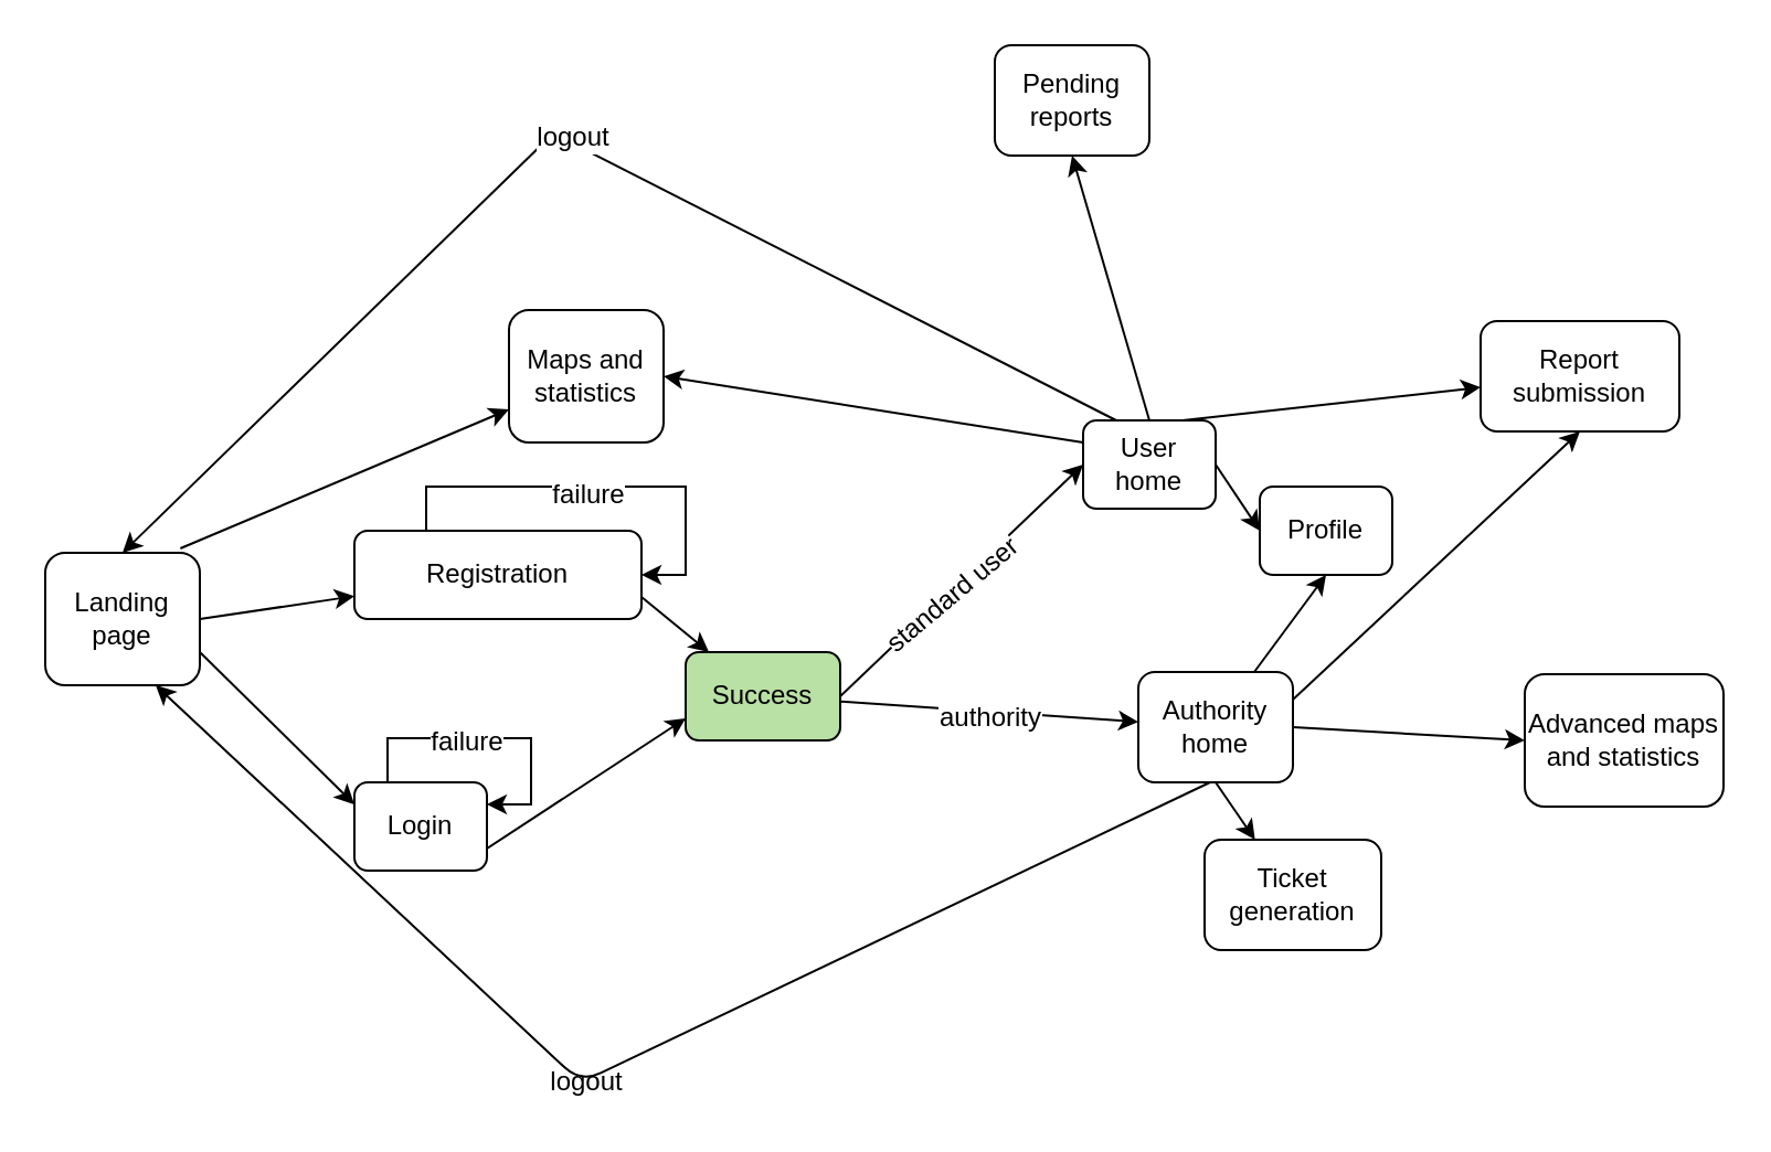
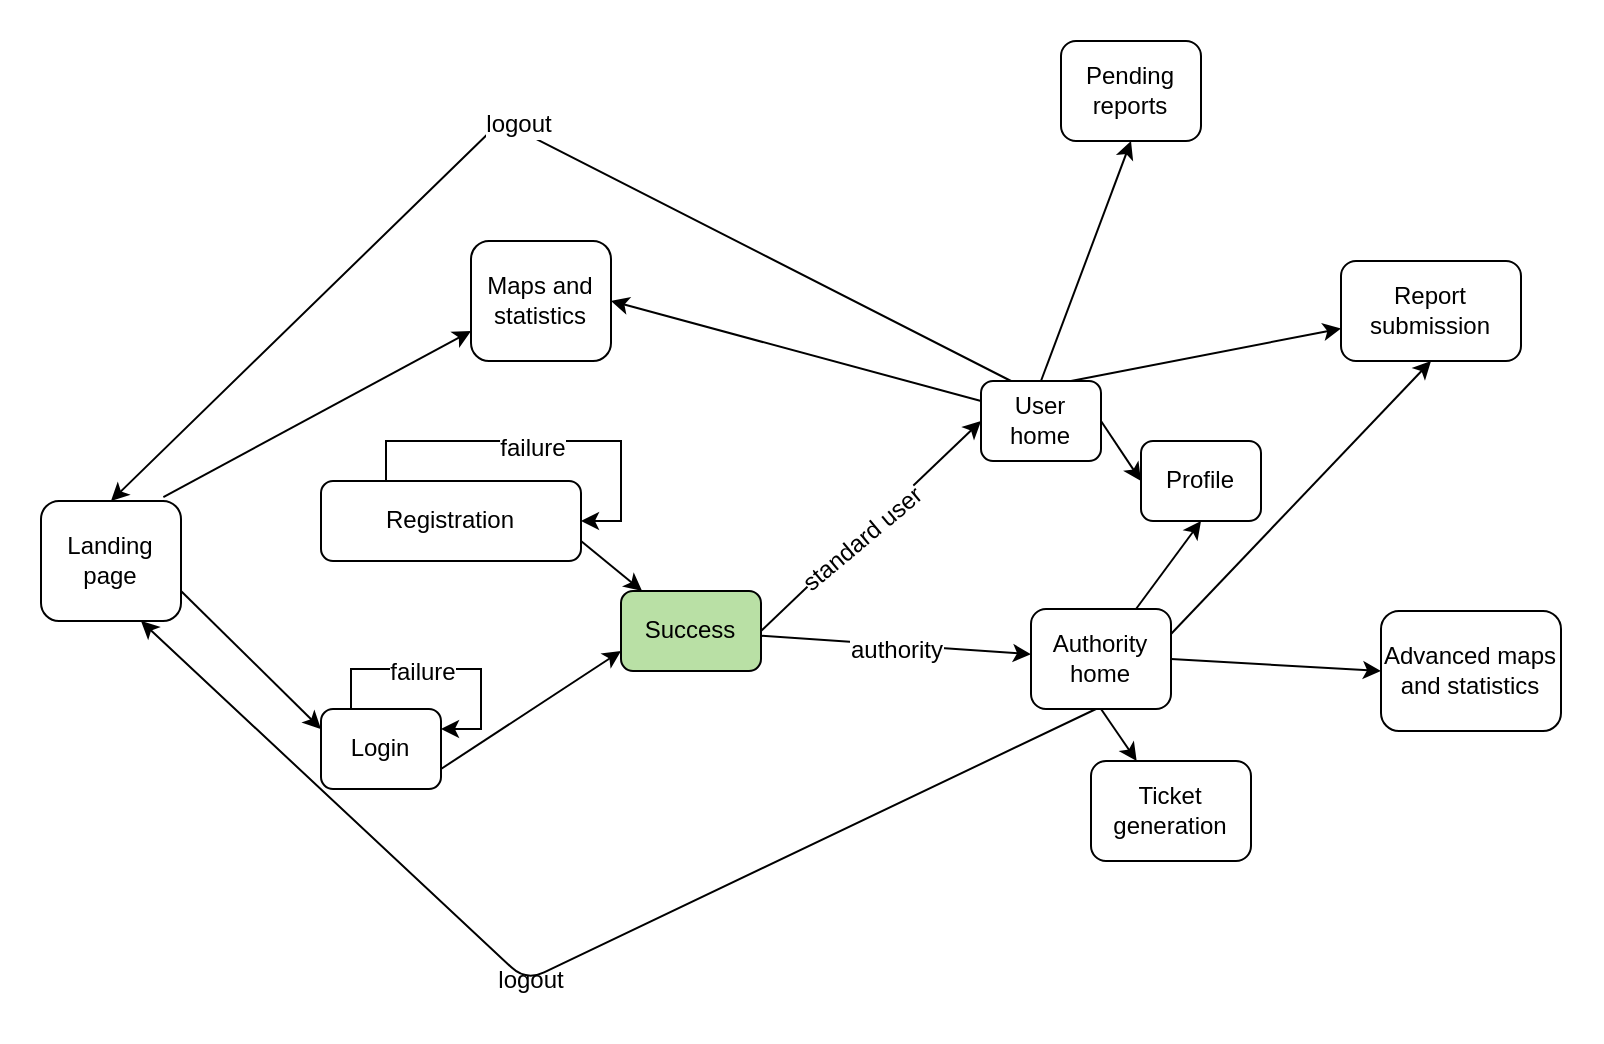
  <mxCell id="0" />
  <mxCell id="1" parent="0" />
  <mxCell id="2" value="Landing page" style="rounded=1;whiteSpace=wrap;html=1;" vertex="1" parent="1"><mxGeometry x="20" y="250" width="70" height="60" as="geometry" /></mxCell>
  <mxCell id="3" value="Login" style="rounded=1;whiteSpace=wrap;html=1;" vertex="1" parent="1"><mxGeometry x="160" y="354" width="60" height="40" as="geometry" /></mxCell>
  <mxCell id="4" value="Registration" style="rounded=1;whiteSpace=wrap;html=1;" vertex="1" parent="1"><mxGeometry x="160" y="240" width="130" height="40" as="geometry" /></mxCell>
- <mxCell id="5" value="Maps and statistics" style="rounded=1;whiteSpace=wrap;html=1;" vertex="1" parent="1"><mxGeometry x="230" y="140" width="70" height="60" as="geometry" /></mxCell>
- <mxCell id="6" value="" style="endArrow=classic;html=1;exitX=1;exitY=0.5;exitDx=0;exitDy=0;" edge="1" parent="1" source="2" target="4"><mxGeometry width="50" height="50" relative="1" as="geometry"><mxPoint x="110" y="290" as="sourcePoint" /><mxPoint x="160" y="240" as="targetPoint" /></mxGeometry></mxCell>
- <mxCell id="7" value="Report submission" style="rounded=1;whiteSpace=wrap;html=1;" vertex="1" parent="1"><mxGeometry x="670" y="145" width="90" height="50" as="geometry" /></mxCell>
+ <mxCell id="5" value="Maps and statistics" style="rounded=1;whiteSpace=wrap;html=1;" vertex="1" parent="1"><mxGeometry x="235" y="120" width="70" height="60" as="geometry" /></mxCell>
+ <mxCell id="7" value="Report submission" style="rounded=1;whiteSpace=wrap;html=1;" vertex="1" parent="1"><mxGeometry x="670" y="130" width="90" height="50" as="geometry" /></mxCell>
  <mxCell id="8" value="Success" style="rounded=1;whiteSpace=wrap;html=1;fillColor=#B9E0A5;" vertex="1" parent="1"><mxGeometry x="310" y="295" width="70" height="40" as="geometry" /></mxCell>
  <mxCell id="9" value="User home" style="rounded=1;whiteSpace=wrap;html=1;fillColor=#FFFFFF;" vertex="1" parent="1"><mxGeometry x="490" y="190" width="60" height="40" as="geometry" /></mxCell>
  <mxCell id="10" value="" style="endArrow=classic;html=1;entryX=0;entryY=0.5;entryDx=0;entryDy=0;exitX=1;exitY=0.5;exitDx=0;exitDy=0;" edge="1" parent="1" source="8" target="9"><mxGeometry width="50" height="50" relative="1" as="geometry"><mxPoint x="470" y="280" as="sourcePoint" /><mxPoint x="520" y="230" as="targetPoint" /><Array as="points" /></mxGeometry></mxCell>
  <mxCell id="11" value="standard user" style="text;html=1;align=center;verticalAlign=middle;resizable=0;points=[];;labelBackgroundColor=#ffffff;direction=west;rotation=-40;" vertex="1" connectable="0" parent="10"><mxGeometry x="-0.327" y="-5" relative="1" as="geometry"><mxPoint x="9.5" y="-13.5" as="offset" /></mxGeometry></mxCell>
  <mxCell id="12" value="" style="endArrow=classic;html=1;exitX=0.75;exitY=0;exitDx=0;exitDy=0;" edge="1" parent="1" source="9" target="7"><mxGeometry width="50" height="50" relative="1" as="geometry"><mxPoint x="480" y="90" as="sourcePoint" /><mxPoint x="530" y="40" as="targetPoint" /></mxGeometry></mxCell>
  <mxCell id="13" value="Profile" style="rounded=1;whiteSpace=wrap;html=1;fillColor=#FFFFFF;" vertex="1" parent="1"><mxGeometry x="570" y="220" width="60" height="40" as="geometry" /></mxCell>
  <mxCell id="14" value="" style="endArrow=classic;html=1;entryX=0;entryY=0.5;entryDx=0;entryDy=0;exitX=1;exitY=0.5;exitDx=0;exitDy=0;" edge="1" parent="1" source="9" target="13"><mxGeometry width="50" height="50" relative="1" as="geometry"><mxPoint x="640" y="190" as="sourcePoint" /><mxPoint x="560" y="290" as="targetPoint" /></mxGeometry></mxCell>
  <mxCell id="15" value="" style="endArrow=classic;html=1;" edge="1" parent="1" source="8" target="17"><mxGeometry width="50" height="50" relative="1" as="geometry"><mxPoint x="515" y="270" as="sourcePoint" /><mxPoint x="560" y="300" as="targetPoint" /></mxGeometry></mxCell>
  <mxCell id="16" value="authority" style="text;html=1;align=center;verticalAlign=middle;resizable=0;points=[];;labelBackgroundColor=#ffffff;rotation=0;" vertex="1" connectable="0" parent="15"><mxGeometry x="-0.436" y="2" relative="1" as="geometry"><mxPoint x="29.5" y="7" as="offset" /></mxGeometry></mxCell>
  <mxCell id="17" value="Authority home" style="rounded=1;whiteSpace=wrap;html=1;" vertex="1" parent="1"><mxGeometry x="515" y="304" width="70" height="50" as="geometry" /></mxCell>
  <mxCell id="18" value="" style="endArrow=classic;html=1;exitX=0.75;exitY=0;exitDx=0;exitDy=0;entryX=0.5;entryY=1;entryDx=0;entryDy=0;" edge="1" parent="1" source="17" target="13"><mxGeometry width="50" height="50" relative="1" as="geometry"><mxPoint x="610" y="260" as="sourcePoint" /><mxPoint x="670" y="240" as="targetPoint" /></mxGeometry></mxCell>
  <mxCell id="19" value="Advanced maps and statistics" style="rounded=1;whiteSpace=wrap;html=1;fillColor=#FFFFFF;" vertex="1" parent="1"><mxGeometry x="690" y="305" width="90" height="60" as="geometry" /></mxCell>
  <mxCell id="20" value="Ticket generation" style="rounded=1;whiteSpace=wrap;html=1;fillColor=#FFFFFF;" vertex="1" parent="1"><mxGeometry x="545" y="380" width="80" height="50" as="geometry" /></mxCell>
- <mxCell id="21" value="Pending reports" style="rounded=1;whiteSpace=wrap;html=1;fillColor=#FFFFFF;" vertex="1" parent="1"><mxGeometry x="450" y="20" width="70" height="50" as="geometry" /></mxCell>
+ <mxCell id="21" value="Pending reports" style="rounded=1;whiteSpace=wrap;html=1;fillColor=#FFFFFF;" vertex="1" parent="1"><mxGeometry x="530" y="20" width="70" height="50" as="geometry" /></mxCell>
  <mxCell id="22" value="" style="endArrow=classic;html=1;exitX=0.5;exitY=0;exitDx=0;exitDy=0;entryX=0.5;entryY=1;entryDx=0;entryDy=0;" edge="1" parent="1" source="9" target="21"><mxGeometry width="50" height="50" relative="1" as="geometry"><mxPoint x="540" y="125" as="sourcePoint" /><mxPoint x="590" y="75" as="targetPoint" /></mxGeometry></mxCell>
  <mxCell id="23" value="" style="endArrow=classic;html=1;entryX=0;entryY=0.5;entryDx=0;entryDy=0;exitX=1;exitY=0.5;exitDx=0;exitDy=0;" edge="1" parent="1" source="17" target="19"><mxGeometry width="50" height="50" relative="1" as="geometry"><mxPoint x="615" y="374" as="sourcePoint" /><mxPoint x="665" y="324" as="targetPoint" /></mxGeometry></mxCell>
  <mxCell id="24" value="" style="endArrow=classic;html=1;exitX=0.5;exitY=1;exitDx=0;exitDy=0;" edge="1" parent="1" source="17" target="20"><mxGeometry width="50" height="50" relative="1" as="geometry"><mxPoint x="500" y="440" as="sourcePoint" /><mxPoint x="550" y="390" as="targetPoint" /></mxGeometry></mxCell>
  <mxCell id="25" style="edgeStyle=orthogonalEdgeStyle;rounded=0;orthogonalLoop=1;jettySize=auto;html=1;exitX=0.25;exitY=0;exitDx=0;exitDy=0;entryX=1;entryY=0.5;entryDx=0;entryDy=0;" edge="1" parent="1" source="4" target="4"><mxGeometry relative="1" as="geometry" /></mxCell>
  <mxCell id="26" value="failure" style="text;html=1;align=center;verticalAlign=middle;resizable=0;points=[];;labelBackgroundColor=#ffffff;" vertex="1" connectable="0" parent="25"><mxGeometry x="-0.061" y="-3" relative="1" as="geometry"><mxPoint as="offset" /></mxGeometry></mxCell>
  <mxCell id="27" value="" style="endArrow=classic;html=1;exitX=1;exitY=0.75;exitDx=0;exitDy=0;" edge="1" parent="1" source="4" target="8"><mxGeometry width="50" height="50" relative="1" as="geometry"><mxPoint x="291.5" y="305" as="sourcePoint" /><mxPoint x="341.5" y="255" as="targetPoint" /></mxGeometry></mxCell>
  <mxCell id="28" style="edgeStyle=orthogonalEdgeStyle;rounded=0;orthogonalLoop=1;jettySize=auto;html=1;exitX=0.25;exitY=0;exitDx=0;exitDy=0;entryX=1;entryY=0.25;entryDx=0;entryDy=0;" edge="1" parent="1" source="3" target="3"><mxGeometry relative="1" as="geometry" /></mxCell>
  <mxCell id="29" value="failure" style="text;html=1;align=center;verticalAlign=middle;resizable=0;points=[];;labelBackgroundColor=#ffffff;" vertex="1" connectable="0" parent="28"><mxGeometry x="0.11" y="-2" relative="1" as="geometry"><mxPoint x="-20" y="-1" as="offset" /></mxGeometry></mxCell>
  <mxCell id="30" value="" style="endArrow=classic;html=1;exitX=1;exitY=0.75;exitDx=0;exitDy=0;entryX=0;entryY=0.75;entryDx=0;entryDy=0;" edge="1" parent="1" source="3" target="8"><mxGeometry width="50" height="50" relative="1" as="geometry"><mxPoint x="280" y="379" as="sourcePoint" /><mxPoint x="330" y="329" as="targetPoint" /></mxGeometry></mxCell>
  <mxCell id="31" value="" style="endArrow=classic;html=1;exitX=1;exitY=0.75;exitDx=0;exitDy=0;entryX=0;entryY=0.25;entryDx=0;entryDy=0;" edge="1" parent="1" source="2" target="3"><mxGeometry width="50" height="50" relative="1" as="geometry"><mxPoint x="100" y="355" as="sourcePoint" /><mxPoint x="150" y="305" as="targetPoint" /></mxGeometry></mxCell>
  <mxCell id="32" value="" style="endArrow=classic;html=1;exitX=0.874;exitY=-0.033;exitDx=0;exitDy=0;exitPerimeter=0;entryX=0;entryY=0.75;entryDx=0;entryDy=0;" edge="1" parent="1" source="2" target="5"><mxGeometry width="50" height="50" relative="1" as="geometry"><mxPoint x="100" y="205" as="sourcePoint" /><mxPoint x="150" y="155" as="targetPoint" /></mxGeometry></mxCell>
  <mxCell id="33" value="" style="endArrow=classic;html=1;entryX=1;entryY=0.5;entryDx=0;entryDy=0;exitX=0;exitY=0.25;exitDx=0;exitDy=0;" edge="1" parent="1" source="9" target="5"><mxGeometry width="50" height="50" relative="1" as="geometry"><mxPoint x="409.5" y="200" as="sourcePoint" /><mxPoint x="459.5" y="150" as="targetPoint" /></mxGeometry></mxCell>
  <mxCell id="34" value="" style="endArrow=classic;html=1;entryX=0.5;entryY=1;entryDx=0;entryDy=0;exitX=1;exitY=0.25;exitDx=0;exitDy=0;" edge="1" parent="1" source="17" target="7"><mxGeometry width="50" height="50" relative="1" as="geometry"><mxPoint x="612.5" y="315" as="sourcePoint" /><mxPoint x="662.5" y="265" as="targetPoint" /></mxGeometry></mxCell>
  <mxCell id="35" value="" style="endArrow=classic;html=1;entryX=0.5;entryY=1;entryDx=0;entryDy=0;exitX=0.25;exitY=1;exitDx=0;exitDy=0;" edge="1" parent="1"><mxGeometry width="50" height="50" relative="1" as="geometry"><mxPoint x="547.5" y="354" as="sourcePoint" /><mxPoint x="70" y="310" as="targetPoint" /><Array as="points"><mxPoint x="262.5" y="490" /></Array></mxGeometry></mxCell>
  <mxCell id="36" value="logout" style="text;html=1;align=center;verticalAlign=middle;resizable=0;points=[];;autosize=1;" vertex="1" parent="1"><mxGeometry x="240" y="480" width="50" height="20" as="geometry" /></mxCell>
  <mxCell id="37" value="" style="endArrow=classic;html=1;exitX=0.25;exitY=0;exitDx=0;exitDy=0;entryX=0.5;entryY=0;entryDx=0;entryDy=0;" edge="1" parent="1" source="9" target="2"><mxGeometry width="50" height="50" relative="1" as="geometry"><mxPoint x="295" y="120" as="sourcePoint" /><mxPoint x="80" y="210" as="targetPoint" /><Array as="points"><mxPoint x="250" y="60" /></Array></mxGeometry></mxCell>
  <mxCell id="38" value="logout" style="text;html=1;align=center;verticalAlign=middle;resizable=0;points=[];;labelBackgroundColor=#ffffff;" vertex="1" connectable="0" parent="37"><mxGeometry x="-0.008" y="-3" relative="1" as="geometry"><mxPoint x="-1" as="offset" /></mxGeometry></mxCell>
